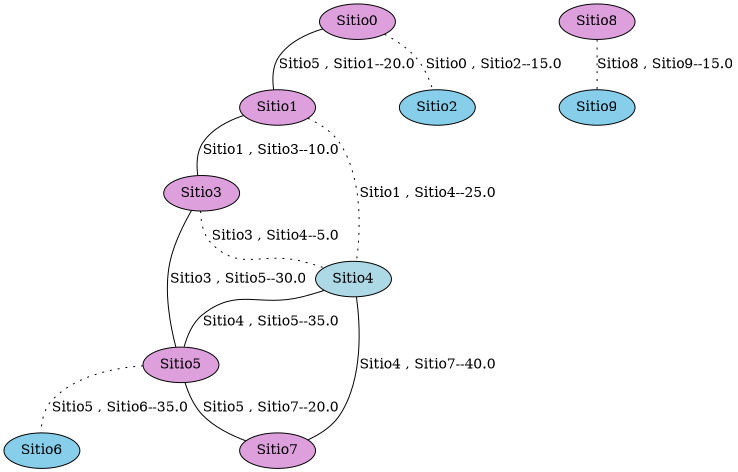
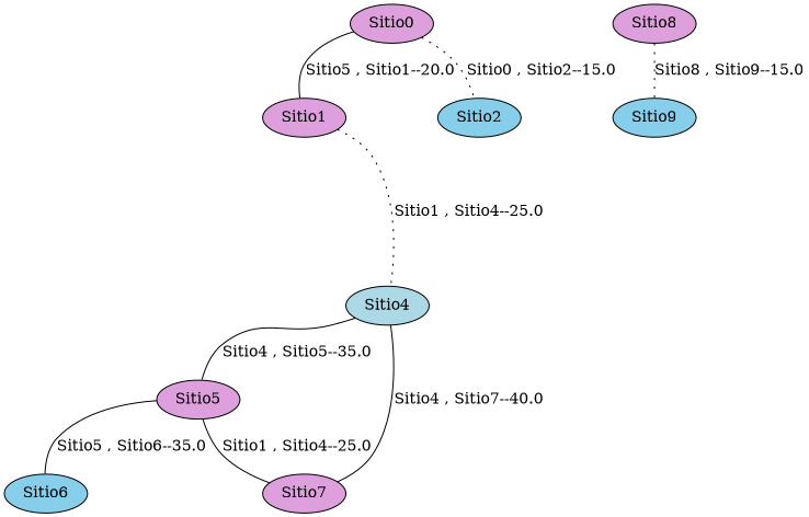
  strict graph {
    node [fillcolor=plum style=filled]
    edge [style=solid]
    n1 [label=Sitio0]
    n2 [label=Sitio1]
    n3 [fillcolor=skyblue label=Sitio2]
-   n4 [label=Sitio3]
    n5 [fillcolor=lightblue label=Sitio4]
    n6 [label=Sitio5]
    n7 [label=Sitio7]
    n8 [fillcolor=skyblue label=Sitio6]
    n9 [label=Sitio8]
    n10 [fillcolor=skyblue label=Sitio9]
    n1 -- n2 [label="Sitio5 , Sitio1--20.0"]
    n1 -- n3 [label="Sitio0 , Sitio2--15.0" style=dotted]
-   n2 -- n4 [label="Sitio1 , Sitio3--10.0"]
    n2 -- n5 [label="Sitio1 , Sitio4--25.0" style=dotted]
-   n4 -- n5 [label="Sitio3 , Sitio4--5.0" style=dotted]
-   n4 -- n6 [label="Sitio3 , Sitio5--30.0"]
    n5 -- n6 [label="Sitio4 , Sitio5--35.0"]
    n5 -- n7 [label="Sitio4 , Sitio7--40.0"]
-   n6 -- n7 [label="Sitio5 , Sitio7--20.0"]
-   n6 -- n8 [label="Sitio5 , Sitio6--35.0" style=dotted]
+   n6 -- n7 [label="Sitio1 , Sitio4--25.0"]
+   n6 -- n8 [label="Sitio5 , Sitio6--35.0"]
    n9 -- n10 [label="Sitio8 , Sitio9--15.0" style=dotted]
  }
